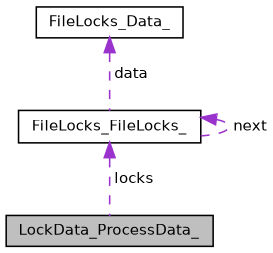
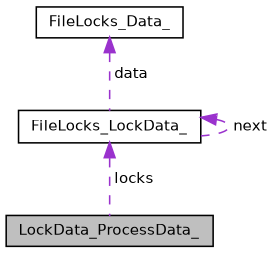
  digraph {
    node [color=black fillcolor=white fontname=Helvetica fontsize=10 shape=record style=filled]
    edge [color=darkorchid3 dir=back fontname=Helvetica fontsize=10 labelfontname=Helvetica labelfontsize=10 style=dashed]
    n1 [fillcolor=grey75 fontcolor=black height=0.2 label=LockData_ProcessData_ width=0.4]
-   n2 [height=0.2 label=FileLocks_FileLocks_ width=0.4]
+   n2 [height=0.2 label=FileLocks_LockData_ width=0.4]
    n3 [height=0.2 label=FileLocks_Data_ width=0.4]
    n2 -> n1 [label=" locks"]
    n2 -> n2 [label=" next"]
    n3 -> n2 [label=" data"]
  }
